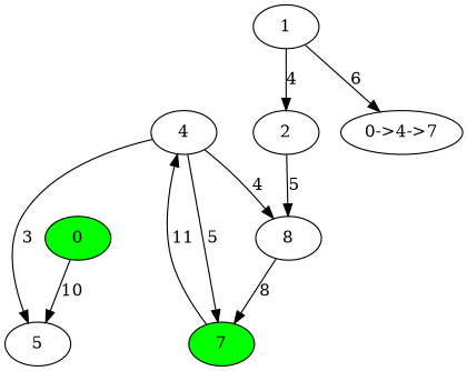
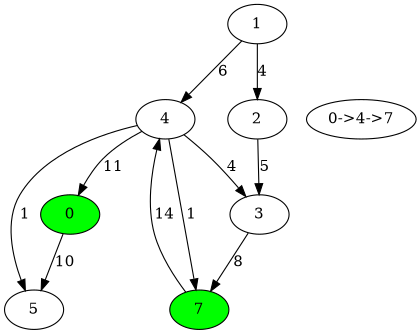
  digraph {
    0 [fillcolor=green style=filled]
    5
    1
    2
    4
-   3 [label=8]
+   3
    7 [fillcolor=green style=filled]
    "0->4->7"
    0 -> 5 [label=10]
    1 -> 2 [label=4]
-   1 -> "0->4->7" [label=6]
+   1 -> 4 [label=6]
    2 -> 3 [label=5]
-   4 -> 5 [label=3]
+   4 -> 0 [label=11]
+   4 -> 5 [label=1]
    4 -> 3 [label=4]
-   4 -> 7 [label=5]
+   4 -> 7 [label=1]
    3 -> 7 [label=8]
-   7 -> 4 [label=11]
+   7 -> 4 [label=14]
  }
